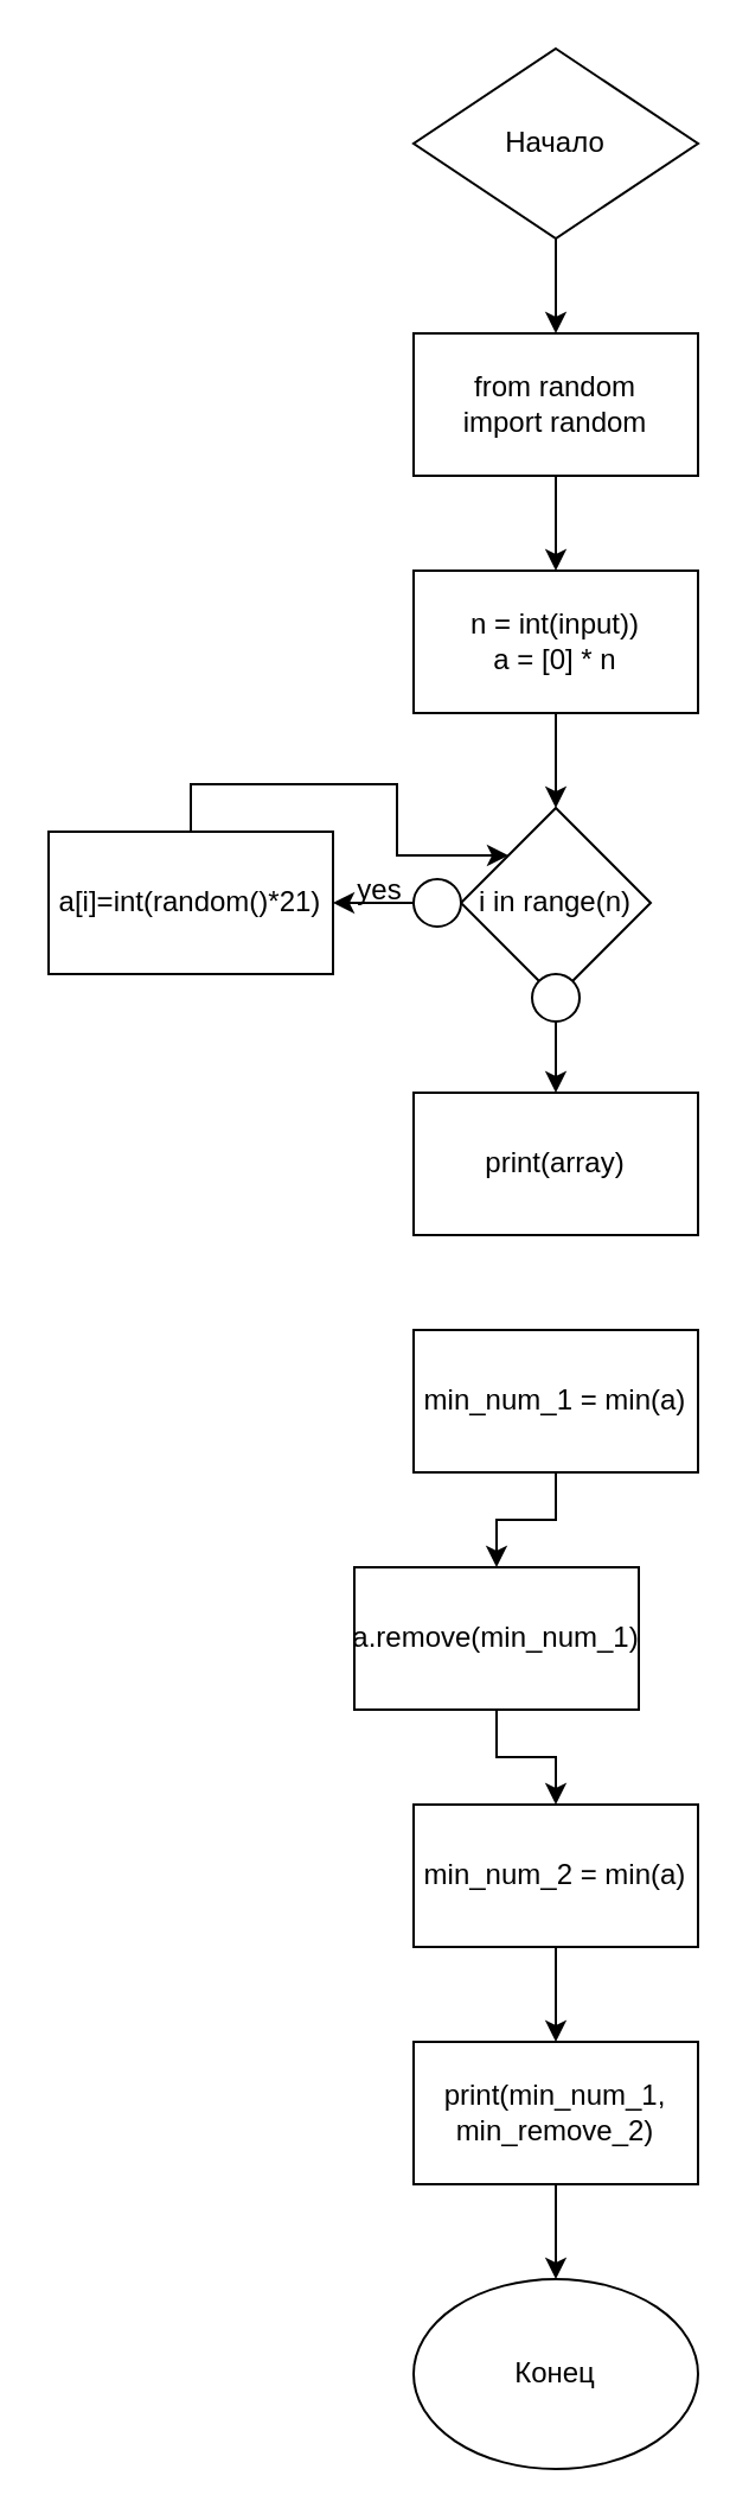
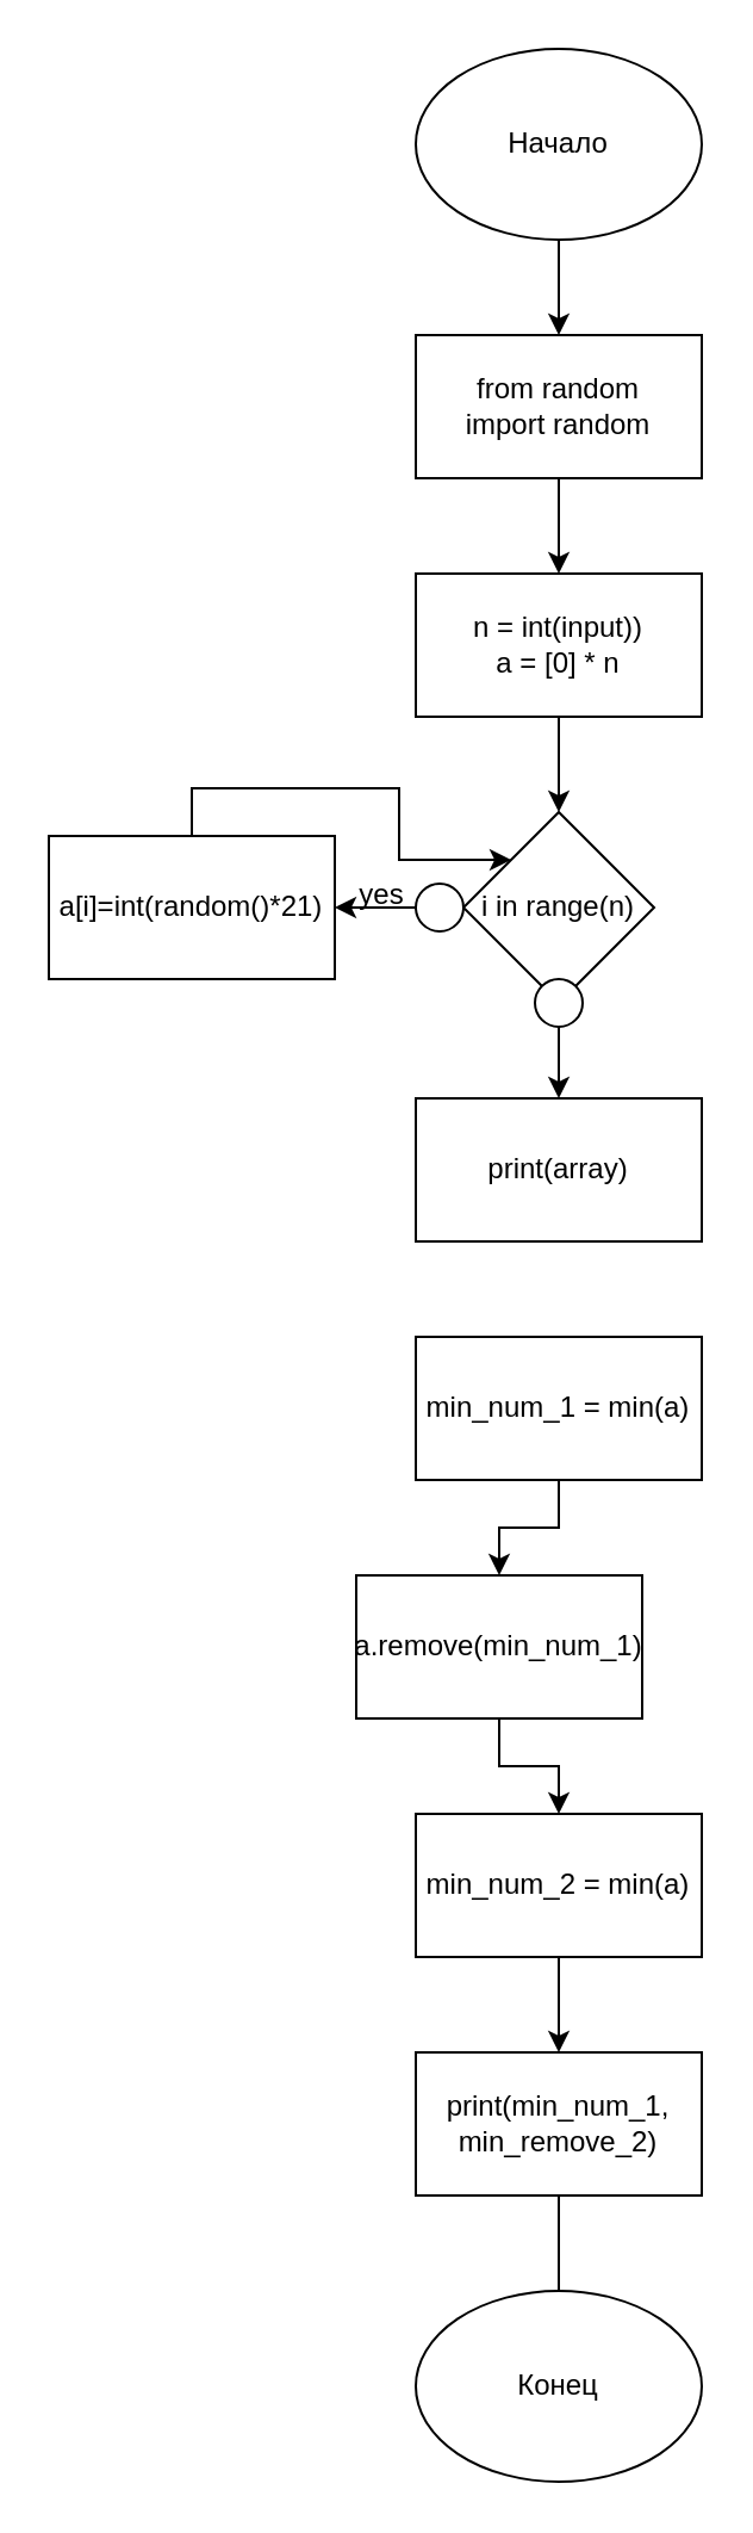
  <mxCell id="0" />
  <mxCell id="1" parent="0" />
  <mxCell id="2" value="" style="edgeStyle=orthogonalEdgeStyle;rounded=0;orthogonalLoop=1;jettySize=auto;html=1;" edge="1" parent="1" source="3" target="5"><mxGeometry relative="1" as="geometry" /></mxCell>
- <mxCell id="3" value="Начало" style="rhombus;whiteSpace=wrap;html=1;" vertex="1" parent="1"><mxGeometry x="174" width="120" height="80" as="geometry" y="20" /></mxCell>
+ <mxCell id="3" value="Начало" style="ellipse;whiteSpace=wrap;html=1;" vertex="1" parent="1"><mxGeometry x="174" width="120" height="80" as="geometry" y="20" /></mxCell>
  <mxCell id="4" value="" style="edgeStyle=orthogonalEdgeStyle;rounded=0;orthogonalLoop=1;jettySize=auto;html=1;" edge="1" parent="1" source="5" target="7"><mxGeometry relative="1" as="geometry" /></mxCell>
  <mxCell id="5" value="from random&lt;br&gt;import random" style="rounded=0;whiteSpace=wrap;html=1;" vertex="1" parent="1"><mxGeometry x="174" y="140" width="120" height="60" as="geometry" /></mxCell>
  <mxCell id="6" value="" style="edgeStyle=orthogonalEdgeStyle;rounded=0;orthogonalLoop=1;jettySize=auto;html=1;" edge="1" parent="1" source="7" target="8"><mxGeometry relative="1" as="geometry" /></mxCell>
  <mxCell id="7" value="n = int(input))&lt;br&gt;a = [0] * n" style="rounded=0;whiteSpace=wrap;html=1;" vertex="1" parent="1"><mxGeometry x="174" y="240" width="120" height="60" as="geometry" /></mxCell>
  <mxCell id="8" value="i in range(n)" style="rhombus;whiteSpace=wrap;html=1;" vertex="1" parent="1"><mxGeometry x="194" y="340" width="80" height="80" as="geometry" /></mxCell>
  <mxCell id="9" value="" style="edgeStyle=orthogonalEdgeStyle;rounded=0;orthogonalLoop=1;jettySize=auto;html=1;" edge="1" parent="1" source="10" target="14"><mxGeometry relative="1" as="geometry" /></mxCell>
  <mxCell id="10" value="" style="ellipse;whiteSpace=wrap;html=1;aspect=fixed;" vertex="1" parent="1"><mxGeometry x="174" y="370" width="20" height="20" as="geometry" /></mxCell>
  <mxCell id="11" value="" style="edgeStyle=orthogonalEdgeStyle;rounded=0;orthogonalLoop=1;jettySize=auto;html=1;" edge="1" parent="1" source="12" target="16"><mxGeometry relative="1" as="geometry" /></mxCell>
  <mxCell id="12" value="" style="ellipse;whiteSpace=wrap;html=1;aspect=fixed;" vertex="1" parent="1"><mxGeometry x="224" y="410" width="20" height="20" as="geometry" /></mxCell>
  <mxCell id="13" style="edgeStyle=orthogonalEdgeStyle;rounded=0;orthogonalLoop=1;jettySize=auto;html=1;entryX=0;entryY=0;entryDx=0;entryDy=0;exitX=0.5;exitY=0;exitDx=0;exitDy=0;" edge="1" parent="1" source="14" target="8"><mxGeometry relative="1" as="geometry" /></mxCell>
  <mxCell id="14" value="a[i]=int(random()*21)" style="rounded=0;whiteSpace=wrap;html=1;" vertex="1" parent="1"><mxGeometry x="20" y="350" width="120" height="60" as="geometry" /></mxCell>
  <mxCell id="15" value="yes" style="text;html=1;strokeColor=none;fillColor=none;align=center;verticalAlign=middle;whiteSpace=wrap;rounded=0;" vertex="1" parent="1"><mxGeometry x="130" y="360" width="60" height="30" as="geometry" /></mxCell>
  <mxCell id="16" value="print(array)" style="rounded=0;whiteSpace=wrap;html=1;" vertex="1" parent="1"><mxGeometry x="174" y="460" width="120" height="60" as="geometry" /></mxCell>
  <mxCell id="17" value="" style="edgeStyle=orthogonalEdgeStyle;rounded=0;orthogonalLoop=1;jettySize=auto;html=1;" edge="1" parent="1" source="18" target="20"><mxGeometry relative="1" as="geometry" /></mxCell>
  <mxCell id="18" value="min_num_1 = min(a)" style="rounded=0;whiteSpace=wrap;html=1;" vertex="1" parent="1"><mxGeometry x="174" y="560" width="120" height="60" as="geometry" /></mxCell>
  <mxCell id="19" value="" style="edgeStyle=orthogonalEdgeStyle;rounded=0;orthogonalLoop=1;jettySize=auto;html=1;" edge="1" parent="1" source="20" target="22"><mxGeometry relative="1" as="geometry" /></mxCell>
  <mxCell id="20" value="a.remove(min_num_1)" style="rounded=0;whiteSpace=wrap;html=1;" vertex="1" parent="1"><mxGeometry x="149" y="660" width="120" height="60" as="geometry" /></mxCell>
  <mxCell id="21" value="" style="edgeStyle=orthogonalEdgeStyle;rounded=0;orthogonalLoop=1;jettySize=auto;html=1;" edge="1" parent="1" source="22" target="24"><mxGeometry relative="1" as="geometry" /></mxCell>
  <mxCell id="22" value="min_num_2 = min(a)" style="rounded=0;whiteSpace=wrap;html=1;" vertex="1" parent="1"><mxGeometry x="174" y="760" width="120" height="60" as="geometry" /></mxCell>
- <mxCell id="23" value="" style="edgeStyle=orthogonalEdgeStyle;rounded=0;orthogonalLoop=1;jettySize=auto;html=1;" edge="1" parent="1" source="24" target="25"><mxGeometry relative="1" as="geometry" /></mxCell>
+ <mxCell id="23" value="" style="edgeStyle=orthogonalEdgeStyle;rounded=0;orthogonalLoop=1;jettySize=auto;html=1;endArrow=none;" edge="1" parent="1" source="24" target="25"><mxGeometry relative="1" as="geometry" /></mxCell>
  <mxCell id="24" value="print(min_num_1,&lt;br&gt;min_remove_2)" style="rounded=0;whiteSpace=wrap;html=1;" vertex="1" parent="1"><mxGeometry x="174" y="860" width="120" height="60" as="geometry" /></mxCell>
  <mxCell id="25" value="Конец" style="ellipse;whiteSpace=wrap;html=1;" vertex="1" parent="1"><mxGeometry x="174" y="960" width="120" height="80" as="geometry" /></mxCell>
